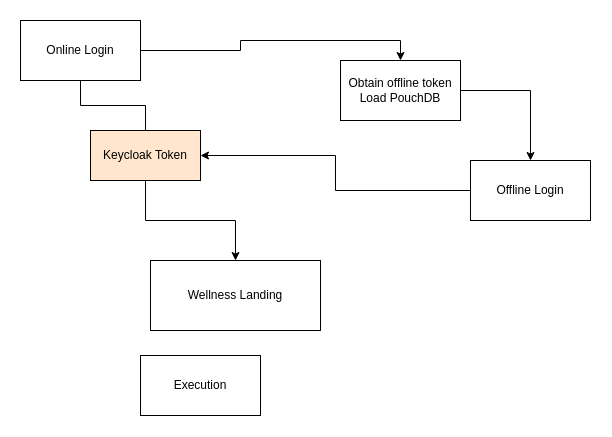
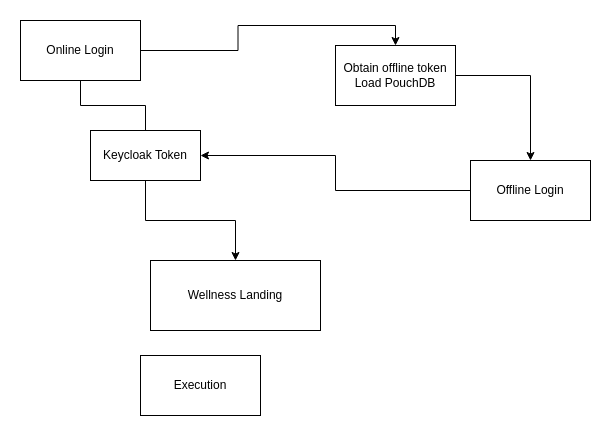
  <mxCell id="0" />
  <mxCell id="1" parent="0" />
  <mxCell id="2" value="Wellness Landing" style="rounded=0;whiteSpace=wrap;html=1;" parent="1" vertex="1"><mxGeometry x="150" y="260" width="170" height="70" as="geometry" /></mxCell>
  <mxCell id="3" value="Execution" style="rounded=0;whiteSpace=wrap;html=1;" parent="1" vertex="1"><mxGeometry x="140" y="355" width="120" height="60" as="geometry" /></mxCell>
  <mxCell id="4" style="edgeStyle=orthogonalEdgeStyle;rounded=0;orthogonalLoop=1;jettySize=auto;html=1;entryX=0.5;entryY=0;entryDx=0;entryDy=0;" parent="1" source="6" target="9" edge="1"><mxGeometry relative="1" as="geometry" /></mxCell>
  <mxCell id="5" value="" style="edgeStyle=orthogonalEdgeStyle;rounded=0;orthogonalLoop=1;jettySize=auto;html=1;endArrow=none;" parent="1" source="6" target="12" edge="1"><mxGeometry relative="1" as="geometry" /></mxCell>
  <mxCell id="6" value="Online Login" style="rounded=0;whiteSpace=wrap;html=1;" parent="1" vertex="1"><mxGeometry x="20" y="20" width="120" height="60" as="geometry" /></mxCell>
  <mxCell id="7" value="Offline Login" style="rounded=0;whiteSpace=wrap;html=1;" parent="1" vertex="1"><mxGeometry x="470" y="160" width="120" height="60" as="geometry" /></mxCell>
  <mxCell id="8" style="edgeStyle=orthogonalEdgeStyle;rounded=0;orthogonalLoop=1;jettySize=auto;html=1;entryX=0.5;entryY=0;entryDx=0;entryDy=0;" parent="1" source="9" target="7" edge="1"><mxGeometry relative="1" as="geometry" /></mxCell>
- <mxCell id="9" value="Obtain offline token&lt;br&gt;Load PouchDB" style="rounded=0;whiteSpace=wrap;html=1;" parent="1" vertex="1"><mxGeometry x="340" y="60" width="120" height="60" as="geometry" /></mxCell>
+ <mxCell id="9" value="Obtain offline token&lt;br&gt;Load PouchDB" style="rounded=0;whiteSpace=wrap;html=1;" parent="1" vertex="1"><mxGeometry x="335" y="45" width="120" height="60" as="geometry" /></mxCell>
  <mxCell id="10" style="edgeStyle=orthogonalEdgeStyle;rounded=0;orthogonalLoop=1;jettySize=auto;html=1;" parent="1" source="7" target="12" edge="1"><mxGeometry relative="1" as="geometry" /></mxCell>
  <mxCell id="11" value="" style="edgeStyle=orthogonalEdgeStyle;rounded=0;orthogonalLoop=1;jettySize=auto;html=1;" parent="1" source="12" target="2" edge="1"><mxGeometry relative="1" as="geometry" /></mxCell>
- <mxCell id="12" value="Keycloak Token" style="rounded=0;whiteSpace=wrap;html=1;fillColor=#ffe6cc;" parent="1" vertex="1"><mxGeometry x="90" y="130" width="110" height="50" as="geometry" /></mxCell>
+ <mxCell id="12" value="Keycloak Token" style="rounded=0;whiteSpace=wrap;html=1;" parent="1" vertex="1"><mxGeometry x="90" y="130" width="110" height="50" as="geometry" /></mxCell>
  <mxCell id="13" style="edgeStyle=orthogonalEdgeStyle;rounded=0;orthogonalLoop=1;jettySize=auto;html=1;exitX=0.5;exitY=1;exitDx=0;exitDy=0;" parent="1" source="12" target="12" edge="1"><mxGeometry relative="1" as="geometry" /></mxCell>
